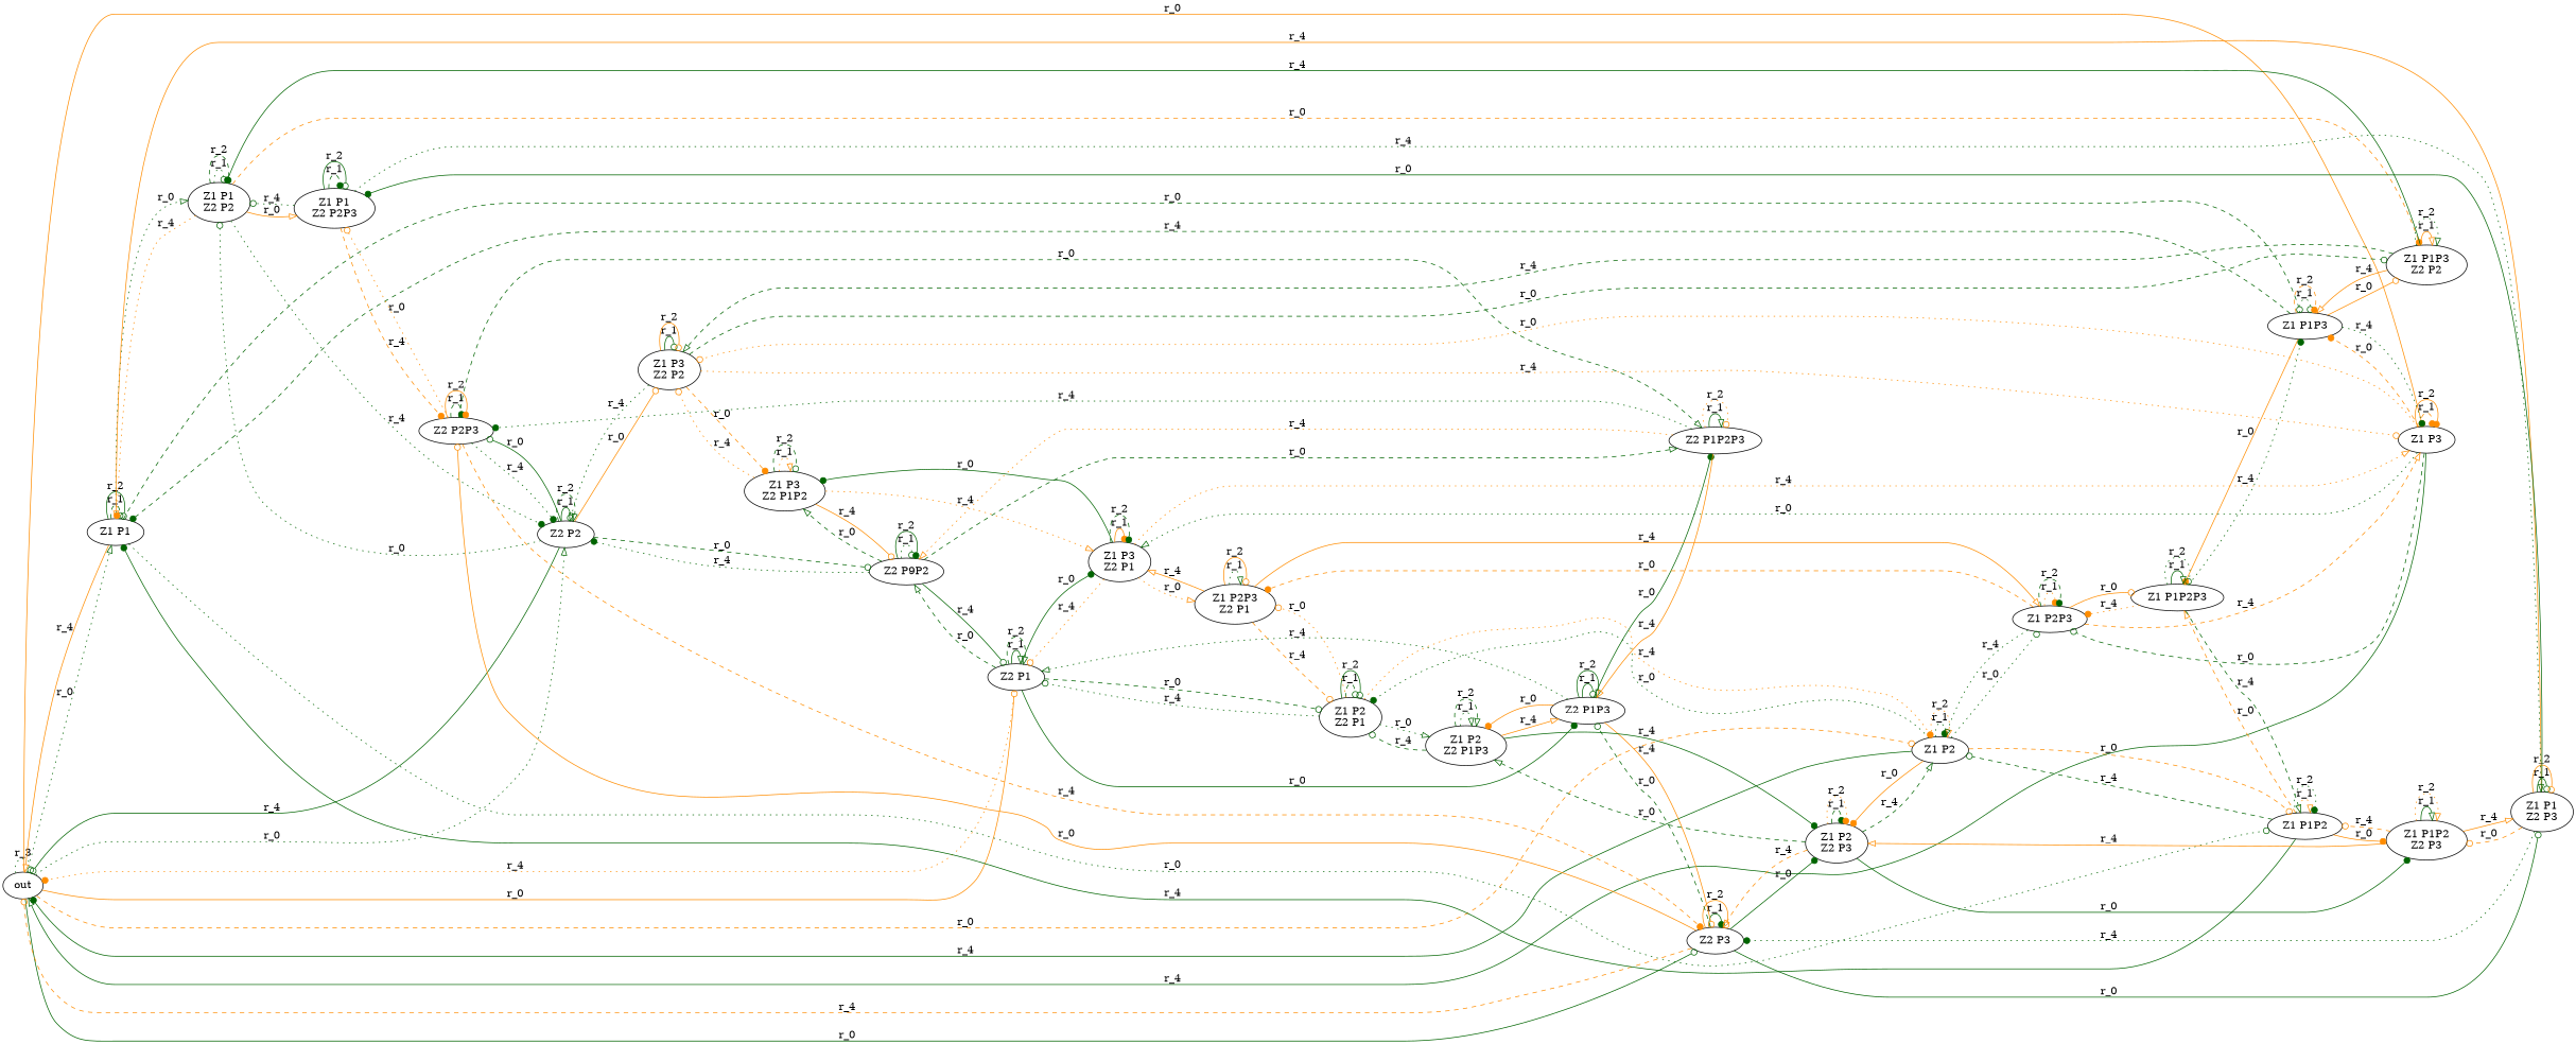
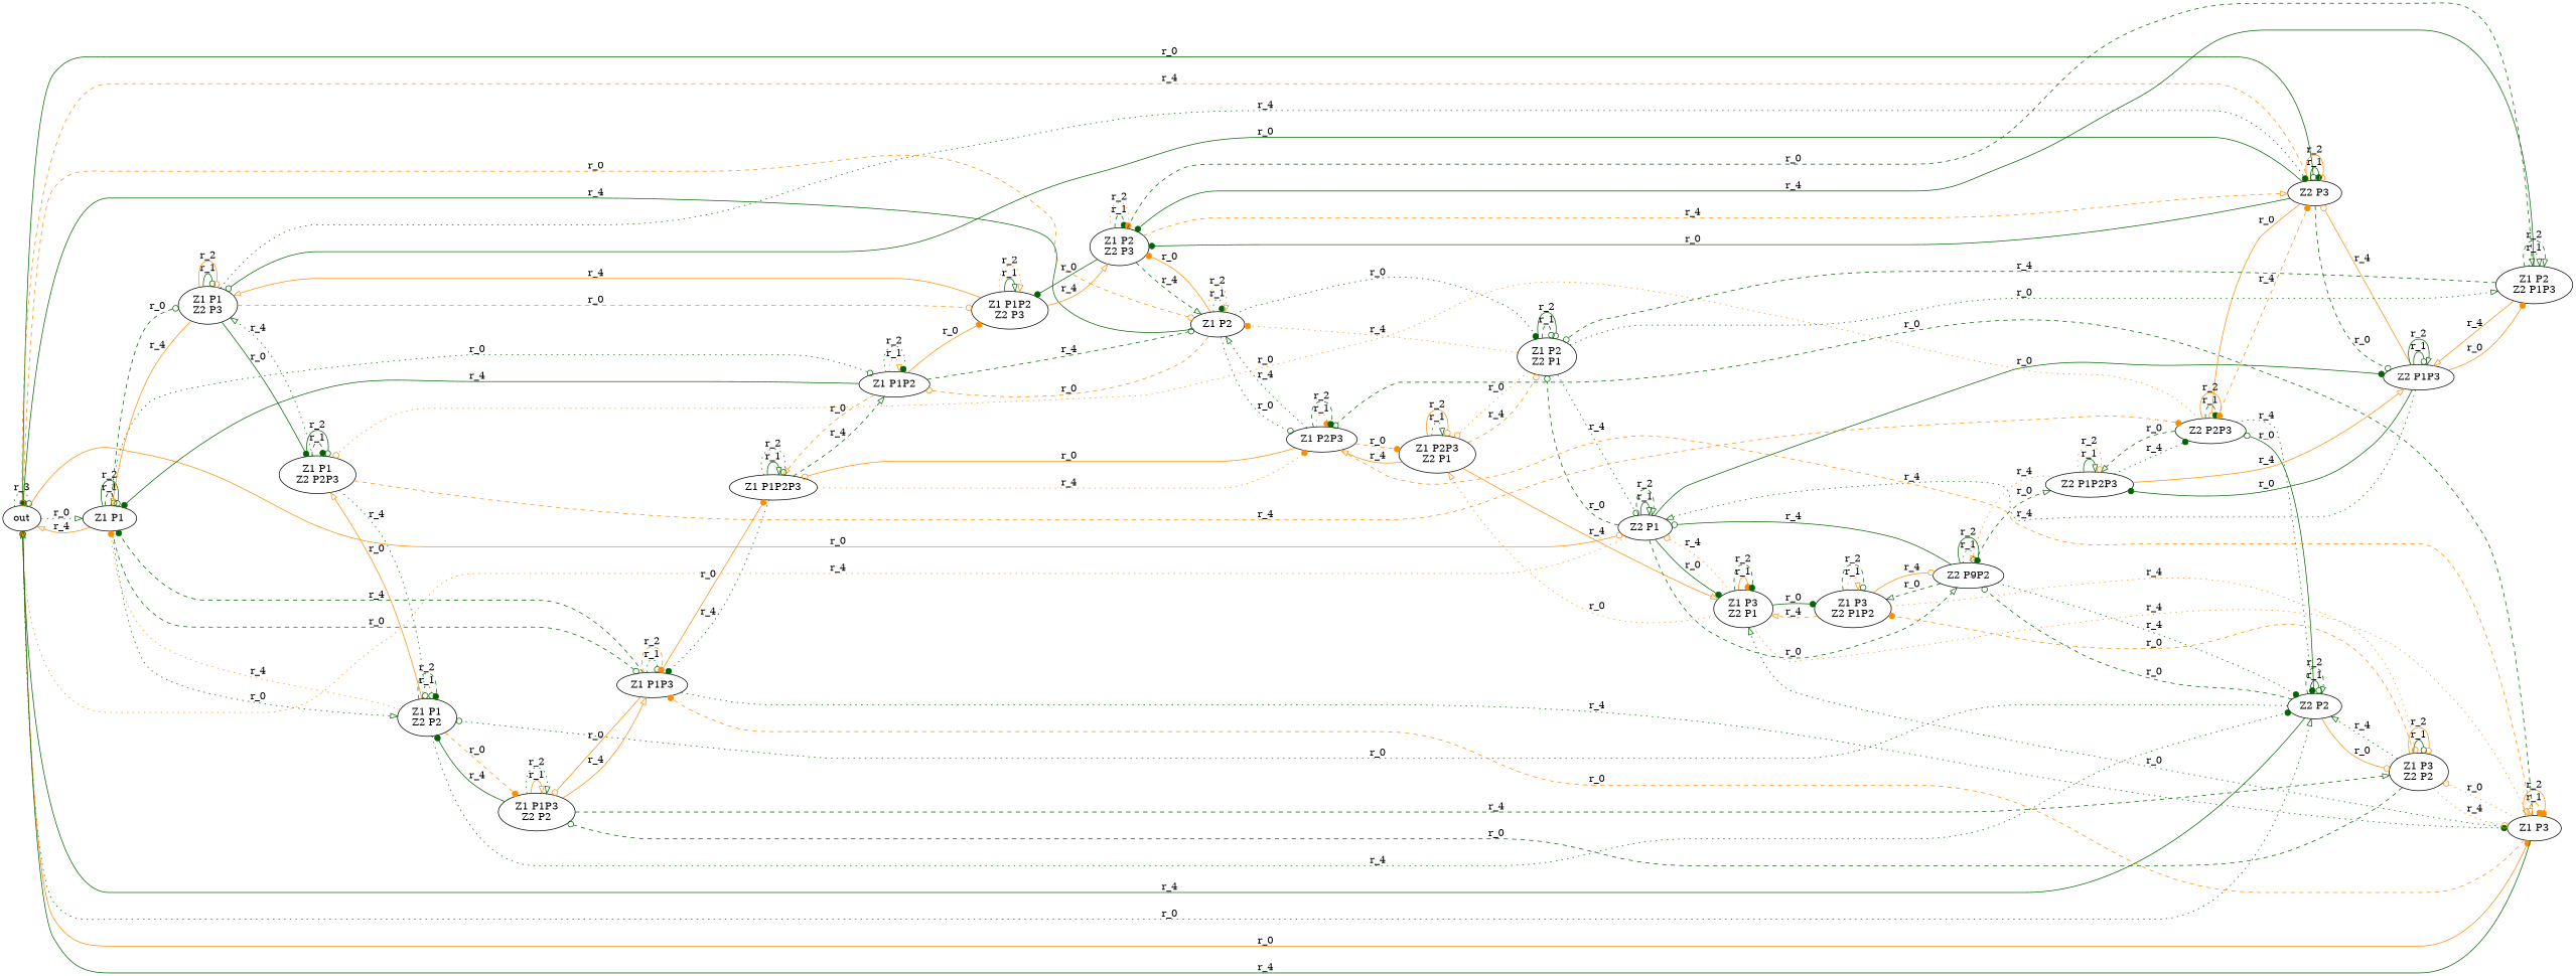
  digraph {
    rankdir=LR
    edge [arrowhead=odot color=darkgreen style=solid]
    n1 [label=out]
    n2 [label="Z1 P1"]
    n3 [label="Z2 P1"]
    n4 [label="Z1 P2"]
    n5 [label="Z2 P2"]
    n6 [label="Z1 P3"]
    n7 [label="Z2 P3"]
    n8 [label="Z1 P1P2"]
    n9 [label="Z1 P1P3"]
    n10 [label="Z1 P1\nZ2 P2"]
    n11 [label="Z1 P1\nZ2 P3"]
    n12 [label="Z2 P9P2"]
    n13 [label="Z2 P1P3"]
    n14 [label="Z1 P2\nZ2 P1"]
    n15 [label="Z1 P3\nZ2 P1"]
    n16 [label="Z1 P2P3"]
    n17 [label="Z1 P2\nZ2 P3"]
    n18 [label="Z2 P2P3"]
    n19 [label="Z1 P3\nZ2 P2"]
    n20 [label="Z1 P1P2P3"]
    n21 [label="Z1 P1P2\nZ2 P3"]
    n22 [label="Z1 P1P3\nZ2 P2"]
    n23 [label="Z1 P1\nZ2 P2P3"]
    n24 [label="Z1 P3\nZ2 P1P2"]
    n25 [label="Z2 P1P2P3"]
    n26 [label="Z1 P2\nZ2 P1P3"]
    n27 [label="Z1 P2P3\nZ2 P1"]
    n1 -> n1 [label=r_3 style=dotted]
    n1 -> n2 [arrowhead=onormal label=r_0 style=dotted]
    n1 -> n3 [color=darkorange label=r_0]
    n1 -> n4 [color=darkorange label=r_0 style=dashed]
    n1 -> n5 [arrowhead=onormal label=r_0 style=dotted]
    n1 -> n6 [arrowhead=dot color=darkorange label=r_0]
    n1 -> n7 [label=r_0]
    n2 -> n1 [arrowhead=onormal color=darkorange label=r_4]
    n2 -> n2 [label=r_1 style=dashed]
    n2 -> n2 [label=r_2]
    n2 -> n8 [label=r_0 style=dotted]
    n2 -> n9 [label=r_0 style=dashed]
    n2 -> n10 [arrowhead=onormal label=r_0 style=dotted]
+   n2 -> n11 [label=r_0 style=dashed]
    n3 -> n1 [arrowhead=dot color=darkorange label=r_4 style=dotted]
    n3 -> n3 [arrowhead=onormal label=r_1]
    n3 -> n3 [arrowhead=onormal label=r_2 style=dashed]
    n3 -> n12 [arrowhead=onormal label=r_0 style=dashed]
    n3 -> n13 [arrowhead=dot label=r_0]
    n3 -> n14 [label=r_0 style=dashed]
    n3 -> n15 [arrowhead=dot label=r_0]
    n4 -> n1 [arrowhead=dot label=r_4]
    n4 -> n4 [arrowhead=dot label=r_1 style=dotted]
    n4 -> n4 [arrowhead=onormal color=darkorange label=r_2 style=dotted]
    n4 -> n8 [color=darkorange label=r_0 style=dashed]
    n4 -> n14 [arrowhead=dot label=r_0 style=dotted]
    n4 -> n16 [label=r_0 style=dotted]
    n4 -> n17 [arrowhead=dot color=darkorange label=r_0]
    n5 -> n1 [label=r_4]
    n5 -> n5 [label=r_1]
    n5 -> n5 [arrowhead=onormal label=r_2 style=dashed]
    n5 -> n10 [label=r_0 style=dotted]
    n5 -> n12 [label=r_0 style=dashed]
    n5 -> n18 [label=r_0]
    n5 -> n19 [color=darkorange label=r_0]
    n6 -> n1 [arrowhead=onormal label=r_4]
    n6 -> n6 [arrowhead=dot color=darkorange label=r_1 style=dashed]
    n6 -> n6 [arrowhead=dot color=darkorange label=r_2]
    n6 -> n9 [arrowhead=dot color=darkorange label=r_0 style=dashed]
    n6 -> n15 [arrowhead=onormal label=r_0 style=dotted]
    n6 -> n16 [label=r_0 style=dashed]
    n6 -> n19 [color=darkorange label=r_0 style=dotted]
    n7 -> n1 [color=darkorange label=r_4 style=dashed]
    n7 -> n7 [arrowhead=dot label=r_1]
    n7 -> n7 [color=darkorange label=r_2]
    n7 -> n11 [label=r_0]
    n7 -> n13 [label=r_0 style=dashed]
    n7 -> n17 [arrowhead=dot label=r_0]
    n7 -> n18 [color=darkorange label=r_0]
    n8 -> n2 [arrowhead=dot label=r_4]
    n8 -> n4 [label=r_4 style=dashed]
    n8 -> n8 [arrowhead=onormal color=darkorange label=r_1 style=dotted]
    n8 -> n8 [arrowhead=dot label=r_2 style=dotted]
    n8 -> n20 [arrowhead=onormal color=darkorange label=r_0 style=dashed]
    n8 -> n21 [arrowhead=dot color=darkorange label=r_0]
    n9 -> n2 [arrowhead=dot label=r_4 style=dashed]
    n9 -> n6 [arrowhead=dot label=r_4 style=dotted]
    n9 -> n9 [label=r_1 style=dotted]
    n9 -> n9 [arrowhead=dot color=darkorange label=r_2 style=dashed]
    n9 -> n20 [arrowhead=dot color=darkorange label=r_0]
    n9 -> n22 [color=darkorange label=r_0]
    n10 -> n2 [arrowhead=dot color=darkorange label=r_4 style=dotted]
    n10 -> n5 [arrowhead=dot label=r_4 style=dotted]
    n10 -> n10 [label=r_1 style=dotted]
    n10 -> n10 [arrowhead=dot label=r_2 style=dashed]
    n10 -> n22 [arrowhead=dot color=darkorange label=r_0 style=dashed]
    n10 -> n23 [arrowhead=onormal color=darkorange label=r_0]
    n11 -> n2 [arrowhead=onormal color=darkorange label=r_4]
    n11 -> n7 [arrowhead=dot label=r_4 style=dotted]
    n11 -> n11 [label=r_1]
    n11 -> n11 [color=darkorange label=r_2]
    n11 -> n21 [color=darkorange label=r_0 style=dashed]
    n11 -> n23 [arrowhead=dot label=r_0]
    n12 -> n3 [label=r_4]
    n12 -> n5 [arrowhead=dot label=r_4 style=dotted]
    n12 -> n12 [label=r_1 style=dotted]
    n12 -> n12 [arrowhead=dot label=r_2]
    n12 -> n24 [arrowhead=onormal label=r_0 style=dashed]
    n12 -> n25 [arrowhead=onormal label=r_0 style=dashed]
    n13 -> n3 [arrowhead=onormal label=r_4 style=dotted]
    n13 -> n7 [color=darkorange label=r_4]
    n13 -> n13 [label=r_1]
    n13 -> n13 [arrowhead=onormal label=r_2]
    n13 -> n25 [arrowhead=dot label=r_0]
    n13 -> n26 [arrowhead=dot color=darkorange label=r_0]
    n14 -> n3 [label=r_4 style=dotted]
    n14 -> n4 [arrowhead=dot color=darkorange label=r_4 style=dotted]
    n14 -> n14 [label=r_1 style=dashed]
    n14 -> n14 [label=r_2]
    n14 -> n26 [arrowhead=onormal label=r_0 style=dotted]
    n14 -> n27 [color=darkorange label=r_0 style=dotted]
    n15 -> n3 [color=darkorange label=r_4 style=dotted]
    n15 -> n6 [arrowhead=onormal color=darkorange label=r_4 style=dotted]
    n15 -> n15 [arrowhead=dot color=darkorange label=r_1]
    n15 -> n15 [arrowhead=dot label=r_2 style=dashed]
    n15 -> n24 [arrowhead=dot label=r_0]
    n15 -> n27 [arrowhead=onormal color=darkorange label=r_0 style=dotted]
    n16 -> n4 [arrowhead=onormal label=r_4 style=dotted]
    n16 -> n6 [arrowhead=onormal color=darkorange label=r_4 style=dashed]
    n16 -> n16 [arrowhead=dot color=darkorange label=r_1 style=dotted]
    n16 -> n16 [arrowhead=dot label=r_2 style=dashed]
    n16 -> n20 [color=darkorange label=r_0]
    n16 -> n27 [arrowhead=dot color=darkorange label=r_0 style=dashed]
    n17 -> n4 [arrowhead=onormal label=r_4 style=dashed]
    n17 -> n7 [arrowhead=onormal color=darkorange label=r_4 style=dashed]
    n17 -> n17 [arrowhead=dot label=r_1 style=dashed]
    n17 -> n17 [arrowhead=dot color=darkorange label=r_2 style=dotted]
    n17 -> n21 [arrowhead=dot label=r_0]
    n17 -> n26 [arrowhead=onormal label=r_0 style=dashed]
    n18 -> n5 [arrowhead=dot label=r_4 style=dotted]
    n18 -> n7 [arrowhead=dot color=darkorange label=r_4 style=dashed]
    n18 -> n18 [arrowhead=dot label=r_1 style=dashed]
    n18 -> n18 [arrowhead=dot color=darkorange label=r_2]
    n18 -> n23 [color=darkorange label=r_0 style=dotted]
    n18 -> n25 [arrowhead=onormal label=r_0 style=dashed]
    n19 -> n5 [arrowhead=onormal label=r_4 style=dotted]
    n19 -> n6 [color=darkorange label=r_4 style=dotted]
    n19 -> n19 [label=r_1]
    n19 -> n19 [color=darkorange label=r_2]
    n19 -> n22 [label=r_0 style=dashed]
    n19 -> n24 [arrowhead=dot color=darkorange label=r_0 style=dashed]
    n20 -> n8 [arrowhead=onormal label=r_4 style=dashed]
    n20 -> n9 [arrowhead=dot label=r_4 style=dotted]
    n20 -> n16 [arrowhead=dot color=darkorange label=r_4 style=dotted]
    n20 -> n20 [arrowhead=onormal label=r_1]
    n20 -> n20 [label=r_2 style=dotted]
-   n21 -> n8 [color=darkorange label=r_4 style=dashed]
    n21 -> n11 [arrowhead=onormal color=darkorange label=r_4]
    n21 -> n17 [arrowhead=onormal color=darkorange label=r_4]
    n21 -> n21 [arrowhead=onormal label=r_1]
    n21 -> n21 [arrowhead=onormal color=darkorange label=r_2 style=dotted]
    n22 -> n9 [arrowhead=onormal color=darkorange label=r_4]
    n22 -> n10 [arrowhead=dot label=r_4]
    n22 -> n19 [arrowhead=onormal label=r_4 style=dashed]
    n22 -> n22 [arrowhead=onormal color=darkorange label=r_1]
    n22 -> n22 [arrowhead=onormal label=r_2 style=dotted]
    n23 -> n10 [label=r_4 style=dotted]
    n23 -> n11 [arrowhead=onormal label=r_4 style=dotted]
    n23 -> n18 [arrowhead=dot color=darkorange label=r_4 style=dashed]
    n23 -> n23 [arrowhead=dot label=r_1 style=dashed]
    n23 -> n23 [label=r_2]
    n24 -> n12 [color=darkorange label=r_4]
-   n24 -> n15 [arrowhead=onormal color=darkorange label=r_4 style=dotted]
+   n24 -> n15 [arrowhead=onormal color=darkorange label=r_4 style=dashed]
    n24 -> n19 [color=darkorange label=r_4 style=dotted]
    n24 -> n24 [arrowhead=onormal color=darkorange label=r_1 style=dotted]
    n24 -> n24 [label=r_2 style=dashed]
    n25 -> n12 [arrowhead=onormal color=darkorange label=r_4 style=dotted]
    n25 -> n13 [arrowhead=onormal color=darkorange label=r_4]
    n25 -> n18 [arrowhead=dot label=r_4 style=dotted]
    n25 -> n25 [arrowhead=onormal label=r_1]
    n25 -> n25 [color=darkorange label=r_2 style=dotted]
    n26 -> n13 [arrowhead=onormal color=darkorange label=r_4]
    n26 -> n14 [label=r_4 style=dashed]
    n26 -> n17 [arrowhead=dot label=r_4]
    n26 -> n26 [arrowhead=onormal label=r_1 style=dotted]
    n26 -> n26 [arrowhead=onormal label=r_2 style=dashed]
    n27 -> n14 [color=darkorange label=r_4 style=dashed]
    n27 -> n15 [arrowhead=onormal color=darkorange label=r_4]
    n27 -> n16 [arrowhead=onormal color=darkorange label=r_4]
    n27 -> n27 [arrowhead=onormal label=r_1 style=dotted]
    n27 -> n27 [color=darkorange label=r_2]
  }
